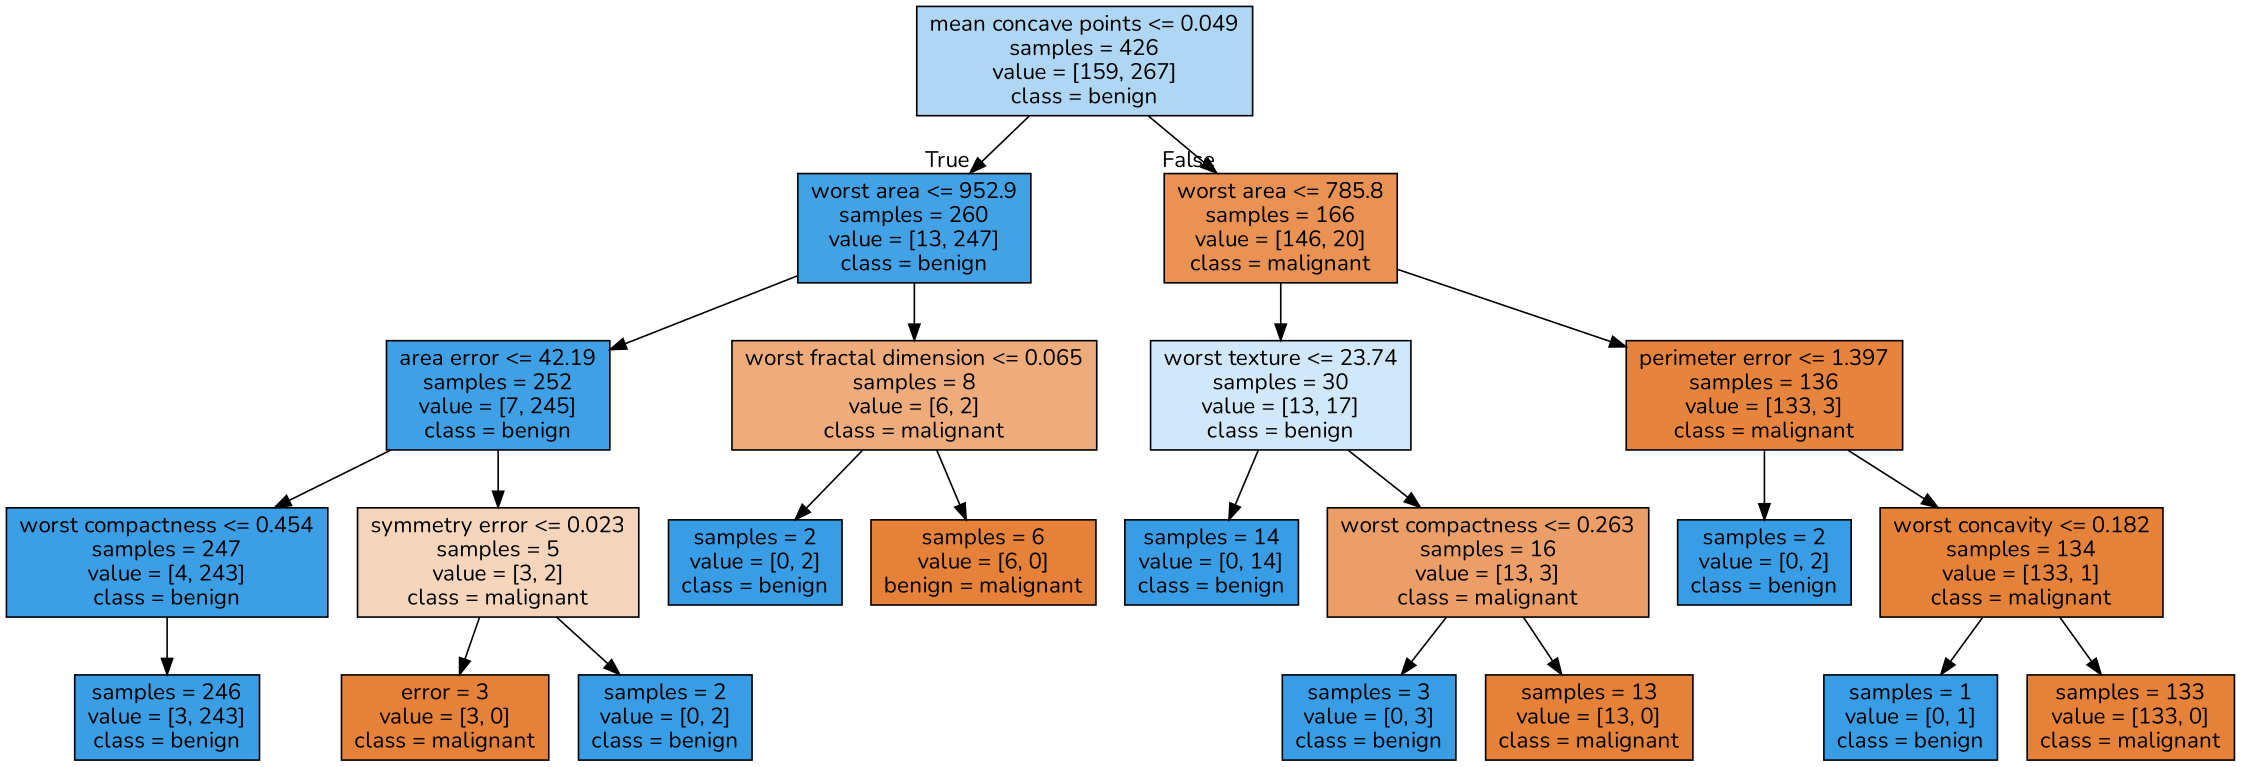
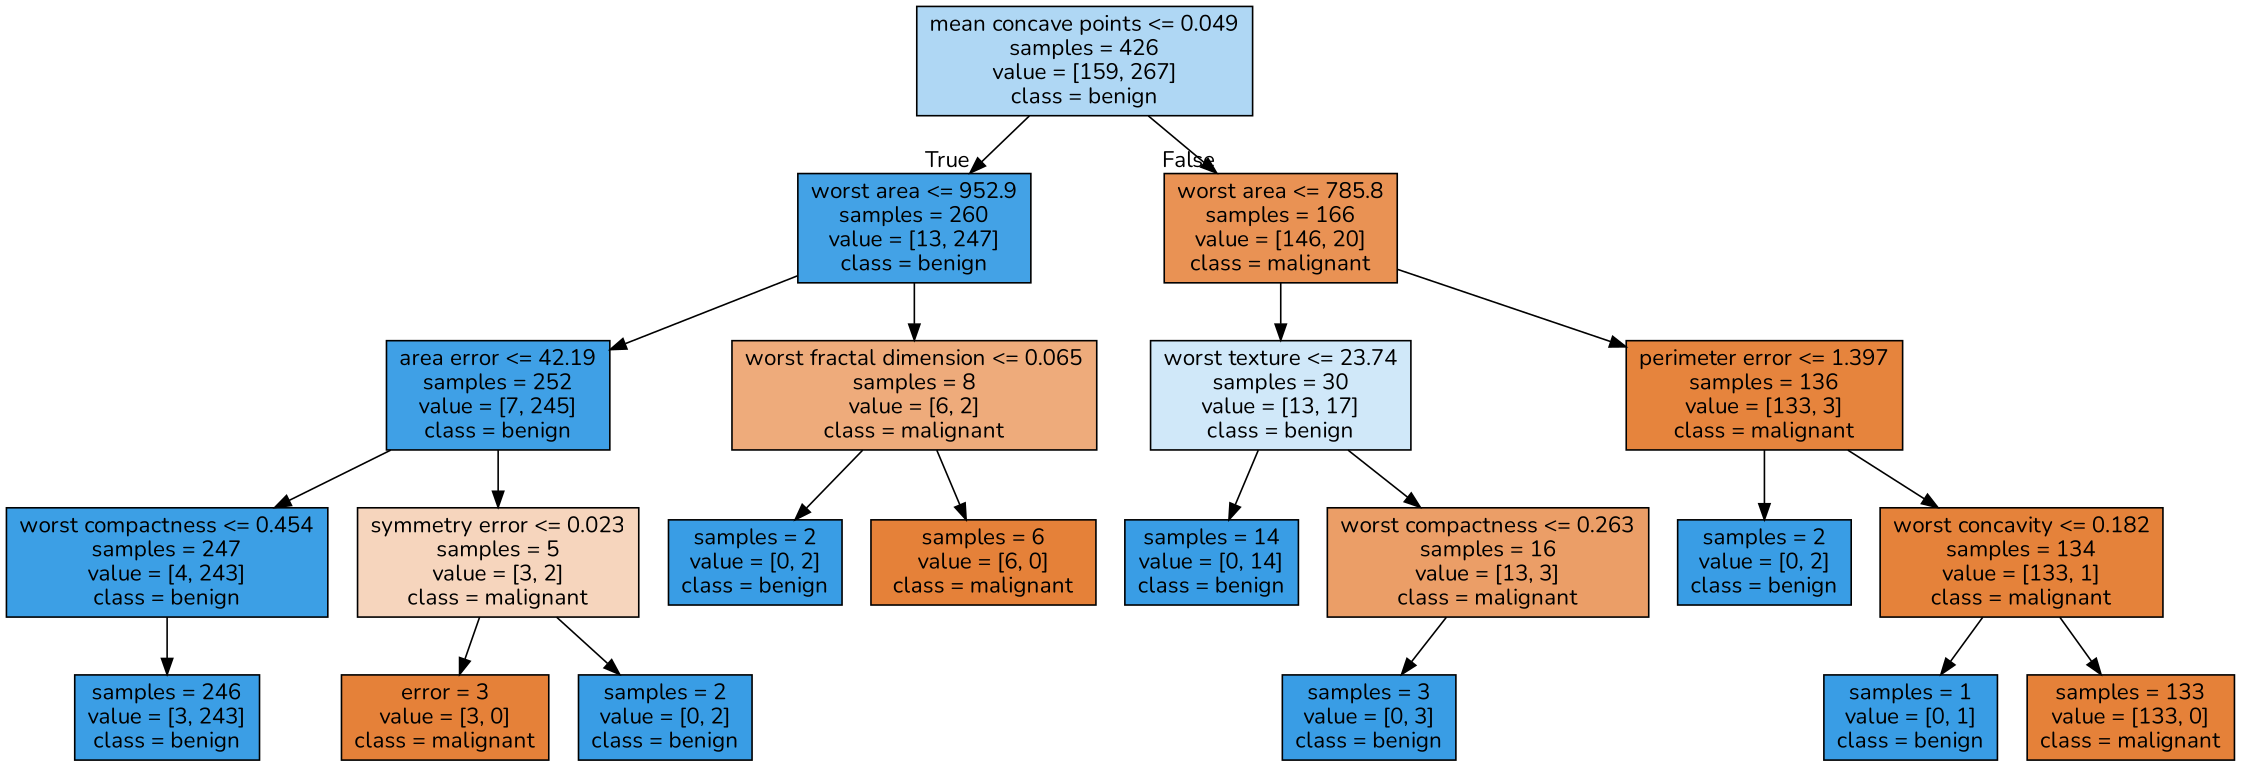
  digraph {
    fontname=Nunito
    node [color=black fillcolor="#399de5" fontname=Nunito shape=box style=filled]
    edge [fontname=Nunito]
    n1 [fillcolor="#afd7f4" label="mean concave points <= 0.049\nsamples = 426\nvalue = [159, 267]\nclass = benign"]
    n2 [fillcolor="#43a2e6" label="worst area <= 952.9\nsamples = 260\nvalue = [13, 247]\nclass = benign"]
    n3 [fillcolor="#e99254" label="worst area <= 785.8\nsamples = 166\nvalue = [146, 20]\nclass = malignant"]
    n4 [fillcolor="#3fa0e6" label="area error <= 42.19\nsamples = 252\nvalue = [7, 245]\nclass = benign"]
    n5 [fillcolor="#eeab7b" label="worst fractal dimension <= 0.065\nsamples = 8\nvalue = [6, 2]\nclass = malignant"]
    n6 [fillcolor="#d0e8f9" label="worst texture <= 23.74\nsamples = 30\nvalue = [13, 17]\nclass = benign"]
    n7 [fillcolor="#e6843d" label="perimeter error <= 1.397\nsamples = 136\nvalue = [133, 3]\nclass = malignant"]
    n8 [fillcolor="#3c9fe5" label="worst compactness <= 0.454\nsamples = 247\nvalue = [4, 243]\nclass = benign"]
    n9 [fillcolor="#f6d5bd" label="symmetry error <= 0.023\nsamples = 5\nvalue = [3, 2]\nclass = malignant"]
    n10 [label="samples = 2\nvalue = [0, 2]\nclass = benign"]
-   n11 [fillcolor="#e58139" label="samples = 6\nvalue = [6, 0]\nbenign = malignant"]
+   n11 [fillcolor="#e58139" label="samples = 6\nvalue = [6, 0]\nclass = malignant"]
    n12 [fillcolor="#3b9ee5" label="samples = 246\nvalue = [3, 243]\nclass = benign"]
    n13 [fillcolor="#e58139" label="error = 3\nvalue = [3, 0]\nclass = malignant"]
    n14 [label="samples = 2\nvalue = [0, 2]\nclass = benign"]
    n15 [label="samples = 14\nvalue = [0, 14]\nclass = benign"]
    n16 [fillcolor="#eb9e67" label="worst compactness <= 0.263\nsamples = 16\nvalue = [13, 3]\nclass = malignant"]
    n17 [label="samples = 2\nvalue = [0, 2]\nclass = benign"]
    n18 [fillcolor="#e5823a" label="worst concavity <= 0.182\nsamples = 134\nvalue = [133, 1]\nclass = malignant"]
    n19 [label="samples = 3\nvalue = [0, 3]\nclass = benign"]
-   n20 [fillcolor="#e58139" label="samples = 13\nvalue = [13, 0]\nclass = malignant"]
    n21 [label="samples = 1\nvalue = [0, 1]\nclass = benign"]
    n22 [fillcolor="#e58139" label="samples = 133\nvalue = [133, 0]\nclass = malignant"]
    n1 -> n2 [headlabel=True labelangle=45 labeldistance=2.5]
    n1 -> n3 [headlabel=False labelangle=-45 labeldistance=2.5]
    n2 -> n4
    n2 -> n5
    n3 -> n6
    n3 -> n7
    n4 -> n8
    n4 -> n9
    n5 -> n10
    n5 -> n11
    n6 -> n15
    n6 -> n16
    n7 -> n17
    n7 -> n18
    n8 -> n12
    n9 -> n13
    n9 -> n14
    n16 -> n19
-   n16 -> n20
    n18 -> n21
    n18 -> n22
  }
